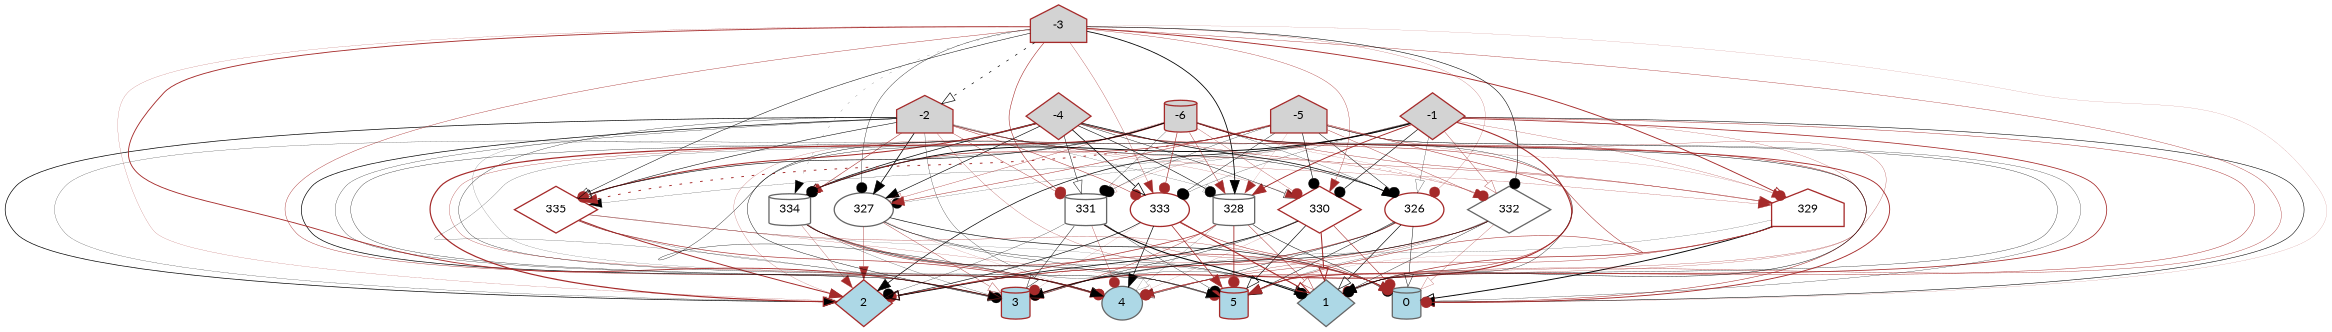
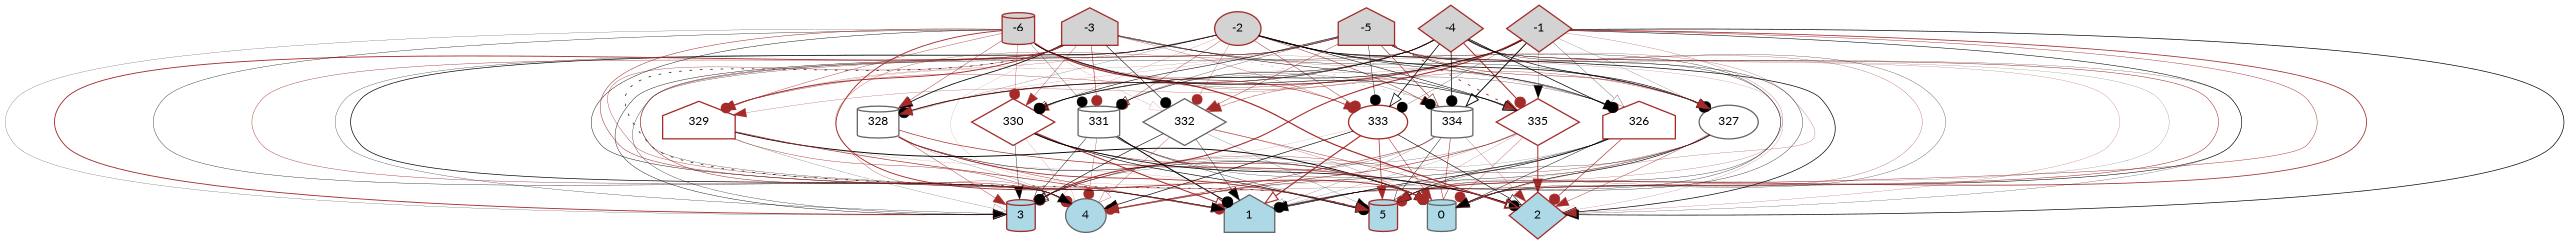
  digraph {
    fontname=Lato
    node [color=brown fillcolor=white fontname=Lato fontsize=9 shape=diamond style=filled]
    edge [arrowhead=onormal color=brown fontname=Lato style=solid]
    -1 [fillcolor=lightgray height=0.2 width=0.2]
    0 [color=gray40 fillcolor=lightblue height=0.2 shape=cylinder width=0.2]
-   1 [color=gray40 fillcolor=lightblue height=0.2 width=0.2]
+   1 [color=gray40 fillcolor=lightblue height=0.2 shape=house width=0.2]
    2 [fillcolor=lightblue height=0.2 width=0.2]
    3 [fillcolor=lightblue height=0.2 shape=cylinder width=0.2]
    4 [color=gray40 fillcolor=lightblue height=0.2 shape=ellipse width=0.2]
    5 [fillcolor=lightblue height=0.2 shape=cylinder width=0.2]
-   326 [height=0.2 shape=ellipse width=0.2]
+   326 [height=0.2 shape=house width=0.2]
    327 [color=gray40 height=0.2 shape=ellipse width=0.2]
    328 [color=gray40 height=0.2 shape=cylinder width=0.2]
    329 [height=0.2 shape=house width=0.2]
    330 [height=0.2 width=0.2]
    331 [color=gray40 height=0.2 shape=cylinder width=0.2]
    332 [color=gray40 height=0.2 width=0.2]
    333 [height=0.2 shape=ellipse width=0.2]
    334 [color=gray40 height=0.2 shape=cylinder width=0.2]
    335 [height=0.2 width=0.2]
-   -2 [fillcolor=lightgray height=0.2 shape=house width=0.2]
+   -2 [fillcolor=lightgray height=0.2 shape=ellipse width=0.2]
    -3 [fillcolor=lightgray height=0.2 shape=house width=0.2]
    -4 [fillcolor=lightgray height=0.2 width=0.2]
    -5 [fillcolor=lightgray height=0.2 shape=house width=0.2]
    -6 [fillcolor=lightgray height=0.2 shape=cylinder width=0.2]
    -1 -> 0 [arrowhead=normal color=black penwidth=0.41266119580375193]
    -1 -> 1 [penwidth=0.34250114597559916]
    -1 -> 2 [arrowhead=normal color=black penwidth=0.5265286353468407]
    -1 -> 3 [arrowhead=dot penwidth=0.8281244584451898]
    -1 -> 4 [arrowhead=normal penwidth=0.18738459697181656]
    -1 -> 5 [arrowhead=normal penwidth=0.6121228291728618]
    -1 -> 326 [color=black penwidth=0.19738978331238582]
    -1 -> 327 [arrowhead=dot color=black penwidth=0.1289831794320584]
    -1 -> 328 [arrowhead=normal penwidth=0.6993232167605395]
    -1 -> 329 [arrowhead=normal penwidth=0.19893545139791127]
    -1 -> 330 [arrowhead=dot color=black penwidth=0.4706387859785085]
    -1 -> 331 [penwidth=0.13433183948666994]
    -1 -> 332 [penwidth=0.2778729695136981]
    -1 -> 333 [arrowhead=dot color=black penwidth=0.17018189530222882]
    -1 -> 334 [color=black penwidth=0.7222680232060275]
    -1 -> 335 [arrowhead=normal color=black penwidth=0.1428158874040873]
    326 -> 0 [color=black penwidth=0.34539587584394243]
    326 -> 1 [color=black penwidth=0.48129878826115036]
    326 -> 2 [arrowhead=dot penwidth=0.48237633633146504]
    326 -> 3 [arrowhead=dot color=black penwidth=0.11155377421036661]
    326 -> 4 [color=black penwidth=0.2904776565135785]
    326 -> 5 [arrowhead=normal color=black penwidth=0.36266491334621664]
    327 -> 0 [color=black penwidth=0.4692256934960799]
    327 -> 1 [arrowhead=normal color=black penwidth=0.2671218184859312]
    327 -> 2 [arrowhead=normal penwidth=0.3156060910155929]
    327 -> 3 [penwidth=0.28749435196566475]
    327 -> 4 [arrowhead=dot penwidth=0.12104977142922169]
    327 -> 5 [color=black penwidth=0.21173205054569788]
    328 -> 0 [arrowhead=dot color=black penwidth=0.3674198112582644]
    328 -> 1 [penwidth=0.35426365971426643]
    328 -> 2 [penwidth=0.5302495021217515]
    328 -> 3 [arrowhead=normal penwidth=0.3207304504636117]
    328 -> 4 [color=black penwidth=0.11920641710627944]
    328 -> 5 [arrowhead=dot penwidth=0.6570564006478646]
    329 -> 0 [color=black penwidth=0.7184009542251825]
    329 -> 1 [arrowhead=dot penwidth=0.5108872209802009]
    329 -> 3 [color=black penwidth=0.13241599616265237]
    329 -> 4 [arrowhead=dot penwidth=0.31836809278816514]
    329 -> 5 [penwidth=0.10223989008426407]
    330 -> 0 [arrowhead=dot penwidth=0.4393945128450064]
    330 -> 1 [penwidth=0.8011680118660435]
    330 -> 2 [color=black penwidth=0.5831018959482678]
    330 -> 3 [arrowhead=normal color=black penwidth=0.27849172966651725]
    330 -> 4 [penwidth=0.12699629113050095]
    330 -> 5 [color=black penwidth=0.4848237400474781]
    331 -> 0 [arrowhead=dot penwidth=0.24681286847172343]
    331 -> 1 [arrowhead=dot color=black penwidth=0.7792369537379235]
    331 -> 2 [arrowhead=dot color=black penwidth=0.20192789813041512]
    331 -> 3 [color=black penwidth=0.33097396369221566]
    331 -> 4 [arrowhead=dot penwidth=0.25929028793928766]
    331 -> 5 [arrowhead=dot color=black penwidth=0.25017271944467]
    332 -> 0 [penwidth=0.20427828975441303]
    332 -> 1 [arrowhead=normal color=black penwidth=0.27310211927511974]
    332 -> 2 [penwidth=0.36549251809862193]
    332 -> 3 [color=black penwidth=0.45504892409047926]
    332 -> 4 [penwidth=0.24360757827996068]
    332 -> 5 [arrowhead=normal color=black penwidth=0.1424471853693507]
    333 -> 0 [arrowhead=normal penwidth=0.38291304171880824]
    333 -> 1 [penwidth=0.862905382824244]
    333 -> 2 [color=black penwidth=0.4633191908429447]
    333 -> 3 [arrowhead=dot penwidth=0.1020347601984125]
    333 -> 4 [arrowhead=normal color=black penwidth=0.5031259392709708]
    333 -> 5 [arrowhead=normal penwidth=0.5744457064617515]
    334 -> 0 [penwidth=0.4306788446143669]
    334 -> 1 [color=black penwidth=0.13446647456548783]
    334 -> 2 [arrowhead=normal penwidth=0.20642199363792257]
    334 -> 3 [color=black penwidth=0.17057055559240497]
    334 -> 4 [arrowhead=normal penwidth=0.4079007409942703]
    334 -> 5 [color=black penwidth=0.31975661350417384]
    335 -> 0 [arrowhead=dot penwidth=0.2439905642738138]
    335 -> 1 [color=black penwidth=0.1035622872921071]
    335 -> 2 [arrowhead=normal penwidth=0.7568218280776513]
    335 -> 3 [arrowhead=dot color=black penwidth=0.15009891181581853]
    335 -> 4 [penwidth=0.48706270046641653]
    335 -> 5 [arrowhead=dot penwidth=0.15336305268352346]
    -2 -> 0 [arrowhead=normal penwidth=0.2016550375237458]
    -2 -> 1 [color=black penwidth=0.19870879504165184]
    -2 -> 2 [color=black penwidth=0.5294809199618352]
    -2 -> 3 [arrowhead=normal color=black penwidth=0.20825184893184395]
    -2 -> 4 [color=black penwidth=0.5251986703879186]
    -2 -> 5 [arrowhead=normal color=black penwidth=0.23723219406684704]
    -2 -> 326 [arrowhead=normal color=black penwidth=0.3358979723585254]
    -2 -> 327 [arrowhead=normal color=black penwidth=0.5808245058886563]
    -2 -> 328 [color=black penwidth=0.12801395540138882]
    -2 -> 329 [arrowhead=normal penwidth=0.18136794014104696]
    -2 -> 330 [arrowhead=normal penwidth=0.1342272129281354]
    -2 -> 331 [arrowhead=dot penwidth=0.2925211871486477]
    -2 -> 332 [arrowhead=dot penwidth=0.1986946812357101]
    -2 -> 333 [arrowhead=dot penwidth=0.3677790511715753]
    -2 -> 334 [arrowhead=normal penwidth=0.4079038368287329]
    -2 -> 335 [color=black penwidth=0.40352704027574327]
    -3 -> 0 [arrowhead=normal penwidth=0.10251681470997631]
    -3 -> 1 [penwidth=0.2878294330669286]
    -3 -> 2 [penwidth=0.14080823278832805]
    -3 -> 3 [penwidth=0.6805782221777935]
    -3 -> 4 [arrowhead=dot penwidth=0.3120341548055161]
-   -3 -> -2 [color=black penwidth=0.5069639743490485 style=dotted]
+   -3 -> 5 [color=black penwidth=0.5069639743490485 style=dotted]
    -3 -> 326 [arrowhead=dot penwidth=0.16646912654442203]
    -3 -> 327 [arrowhead=dot color=black penwidth=0.2621807291365269]
    -3 -> 328 [arrowhead=normal color=black penwidth=0.6300887350750508]
    -3 -> 329 [penwidth=0.7061826344735518]
    -3 -> 330 [arrowhead=normal penwidth=0.2722087716161188]
    -3 -> 331 [arrowhead=dot penwidth=0.42783593682588117]
    -3 -> 332 [arrowhead=dot color=black penwidth=0.416346576090753]
    -3 -> 333 [arrowhead=normal penwidth=0.23828269958520118]
    -3 -> 334 [arrowhead=normal color=black penwidth=0.12070555380850644 style=dotted]
    -3 -> 335 [color=black penwidth=0.36987804429067395]
    -4 -> 0 [arrowhead=normal penwidth=0.39577337400092094]
    -4 -> 1 [arrowhead=dot color=black penwidth=0.2614091102741286]
    -4 -> 2 [arrowhead=normal color=black penwidth=0.16133889548214103]
    -4 -> 3 [color=black penwidth=0.23786935232161124]
    -4 -> 4 [arrowhead=dot penwidth=0.23850982022775427]
    -4 -> 5 [color=black penwidth=0.1108639320501542]
    -4 -> 326 [arrowhead=normal color=black penwidth=0.5563281310577025]
    -4 -> 327 [arrowhead=normal color=black penwidth=0.46792767273792113]
    -4 -> 328 [arrowhead=dot color=black penwidth=0.41721861910525404]
    -4 -> 329 [arrowhead=normal penwidth=0.26588764000771237]
    -4 -> 330 [color=black penwidth=0.30293440597531235]
    -4 -> 331 [color=black penwidth=0.3543430154356051]
    -4 -> 332 [arrowhead=normal penwidth=0.1675379641391916 style=dotted]
    -4 -> 333 [color=black penwidth=0.5743043723416196]
    -4 -> 334 [arrowhead=dot color=black penwidth=0.5338231773304086]
    -4 -> 335 [arrowhead=dot penwidth=0.7808995641884567]
    -5 -> 0 [arrowhead=normal color=black penwidth=0.20050154899443856]
    -5 -> 1 [arrowhead=normal color=black penwidth=0.24334892346451517]
    -5 -> 2 [arrowhead=normal penwidth=0.16562704533486877]
    -5 -> 3 [color=black penwidth=0.3214280802029501]
    -5 -> 4 [arrowhead=dot penwidth=0.3918478280843678]
    -5 -> 5 [arrowhead=normal penwidth=0.21536386126070733]
    -5 -> 326 [arrowhead=dot color=black penwidth=0.3523795289015088]
    -5 -> 327 [arrowhead=normal penwidth=0.37022074104906144]
    -5 -> 328 [arrowhead=normal penwidth=0.11379211966514143]
    -5 -> 329 [arrowhead=dot penwidth=0.12696774556837878]
    -5 -> 330 [arrowhead=dot color=black penwidth=0.4228643840462085]
    -5 -> 331 [arrowhead=dot color=black penwidth=0.20339324493995817]
    -5 -> 332 [arrowhead=normal penwidth=0.3159876256695953]
    -5 -> 333 [arrowhead=dot color=black penwidth=0.3093635159733632]
    -5 -> 334 [penwidth=0.4935586039577696]
    -5 -> 335 [arrowhead=normal penwidth=0.7290428706442623 style=dotted]
    -6 -> 0 [arrowhead=dot penwidth=0.6895360409945163]
    -6 -> 1 [arrowhead=normal color=black penwidth=0.3338631514140674]
    -6 -> 2 [penwidth=0.9276295567936771]
    -6 -> 3 [color=black penwidth=0.14949226810127222]
    -6 -> 4 [arrowhead=normal color=black penwidth=0.2674121653549908]
    -6 -> 5 [arrowhead=normal penwidth=0.3957064001474023]
    -6 -> 326 [arrowhead=normal color=black penwidth=0.18256551287258144]
    -6 -> 327 [penwidth=0.2604891202367333]
    -6 -> 328 [arrowhead=normal penwidth=0.3332599635559379]
    -6 -> 329 [penwidth=0.3027378868075292]
    -6 -> 330 [arrowhead=dot penwidth=0.237643663926092]
    -6 -> 331 [arrowhead=dot color=black penwidth=0.1738230031641283]
    -6 -> 332 [penwidth=0.12501074875600815]
    -6 -> 333 [arrowhead=dot penwidth=0.4640885674755041]
    -6 -> 334 [arrowhead=dot color=black penwidth=0.14831215651058816]
    -6 -> 335 [color=black penwidth=0.441041711662428]
  }
